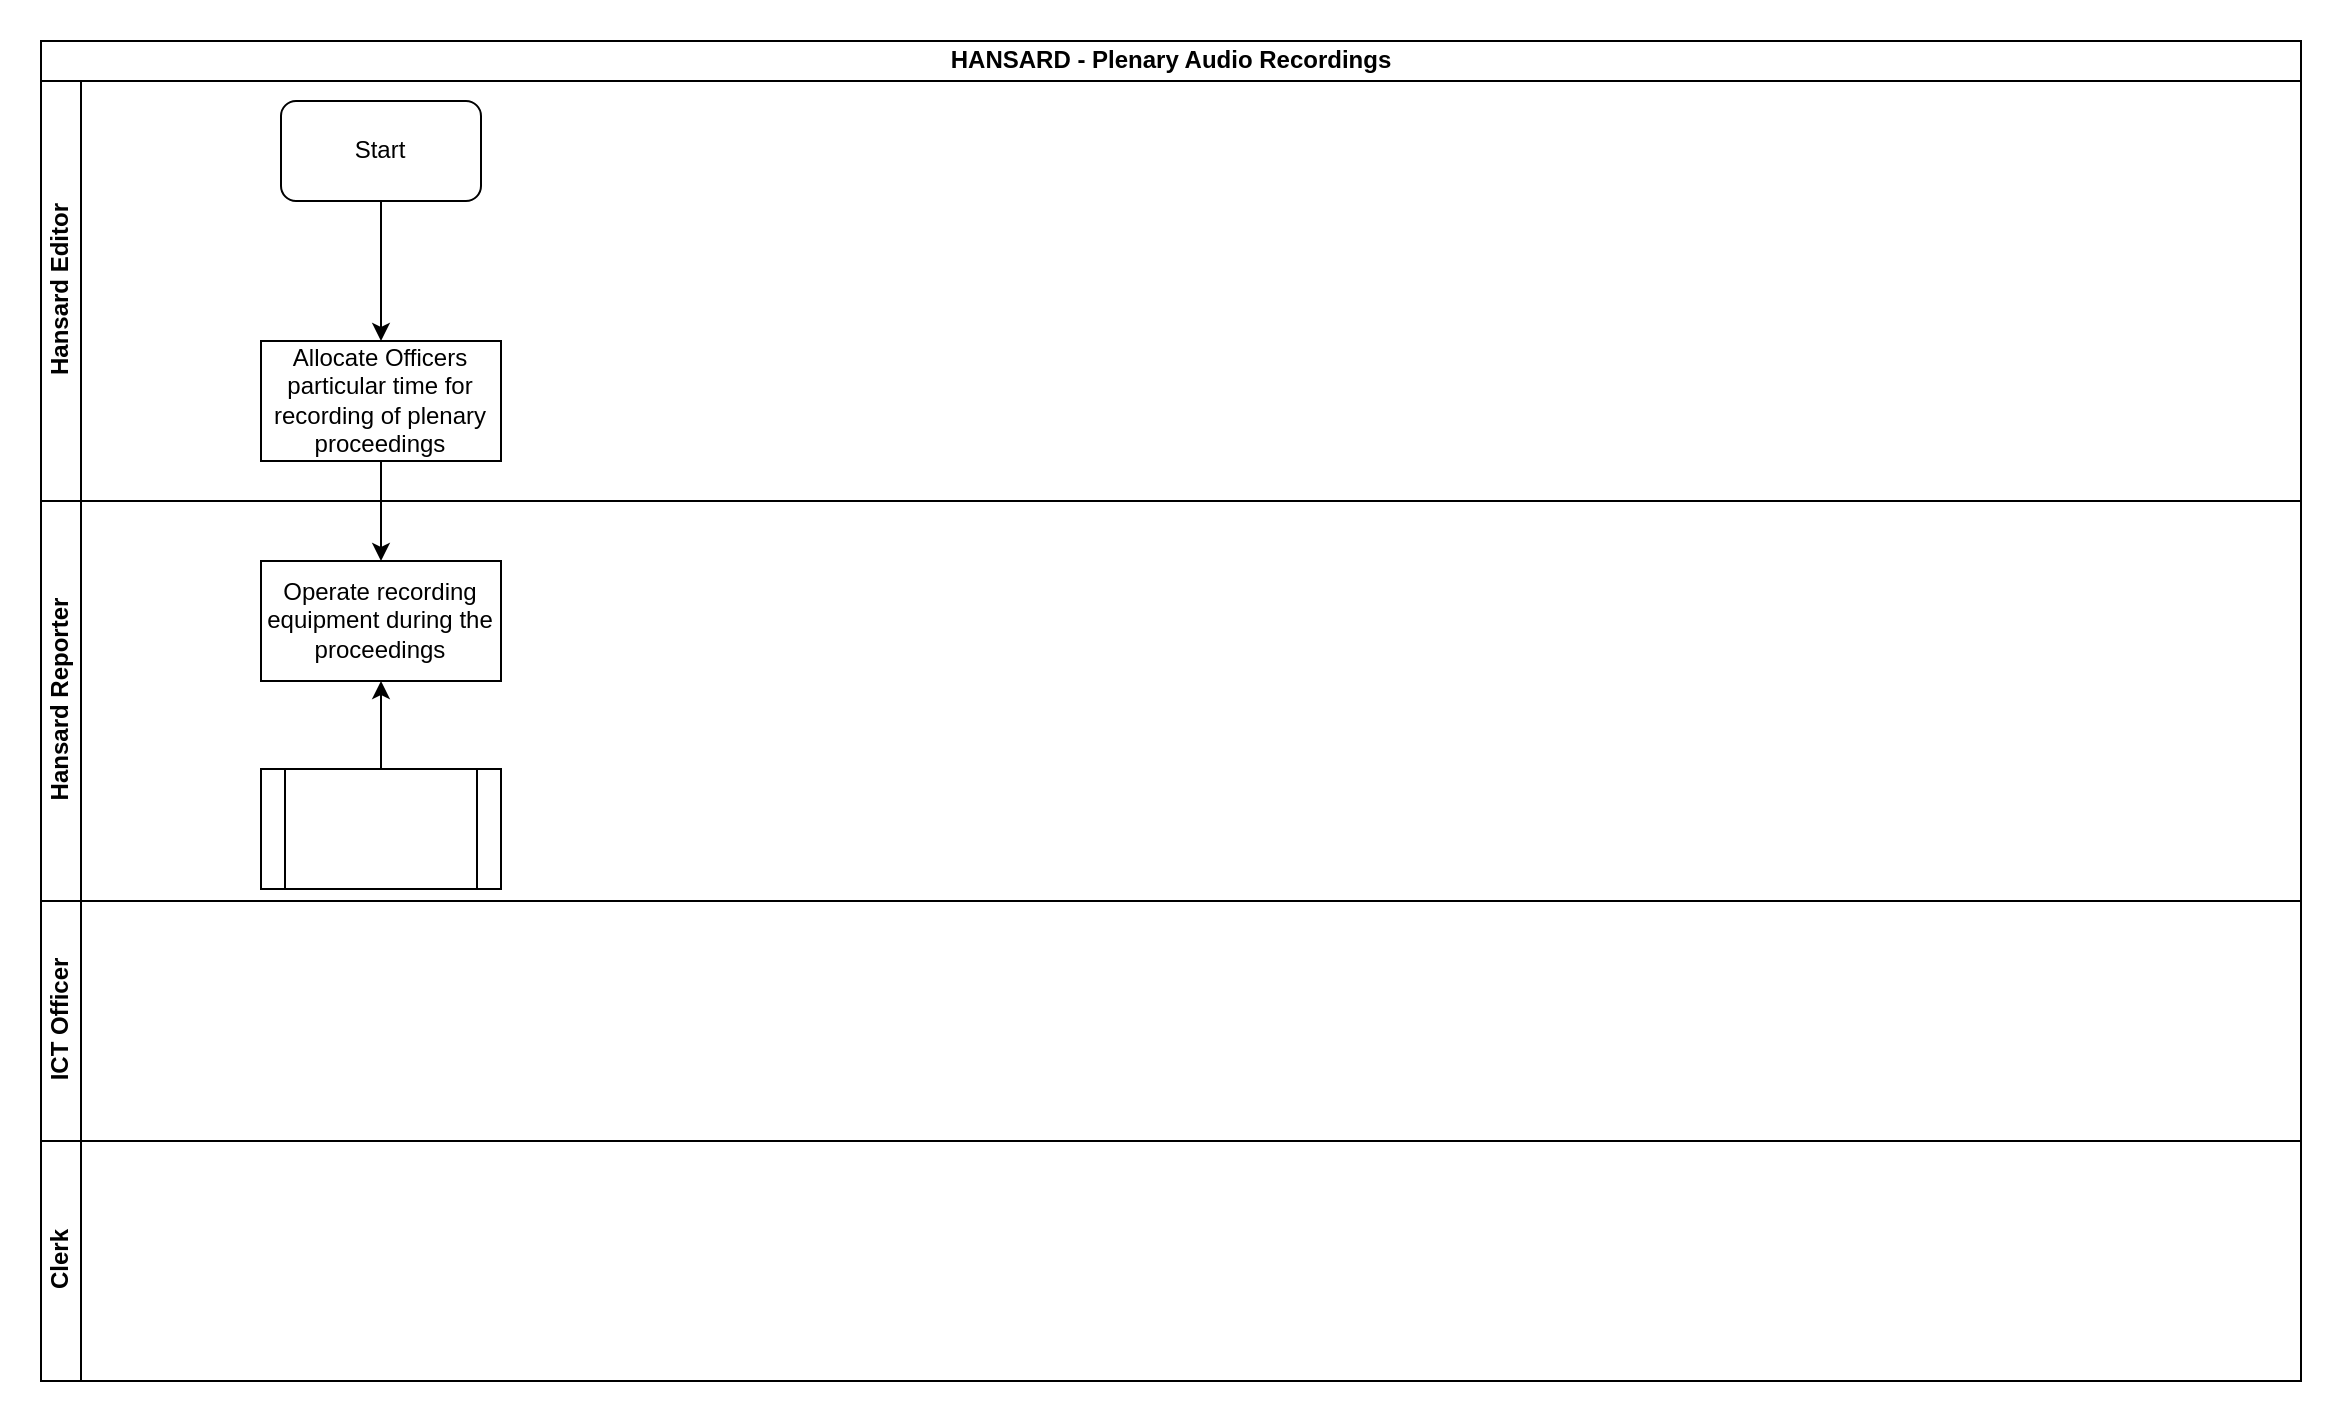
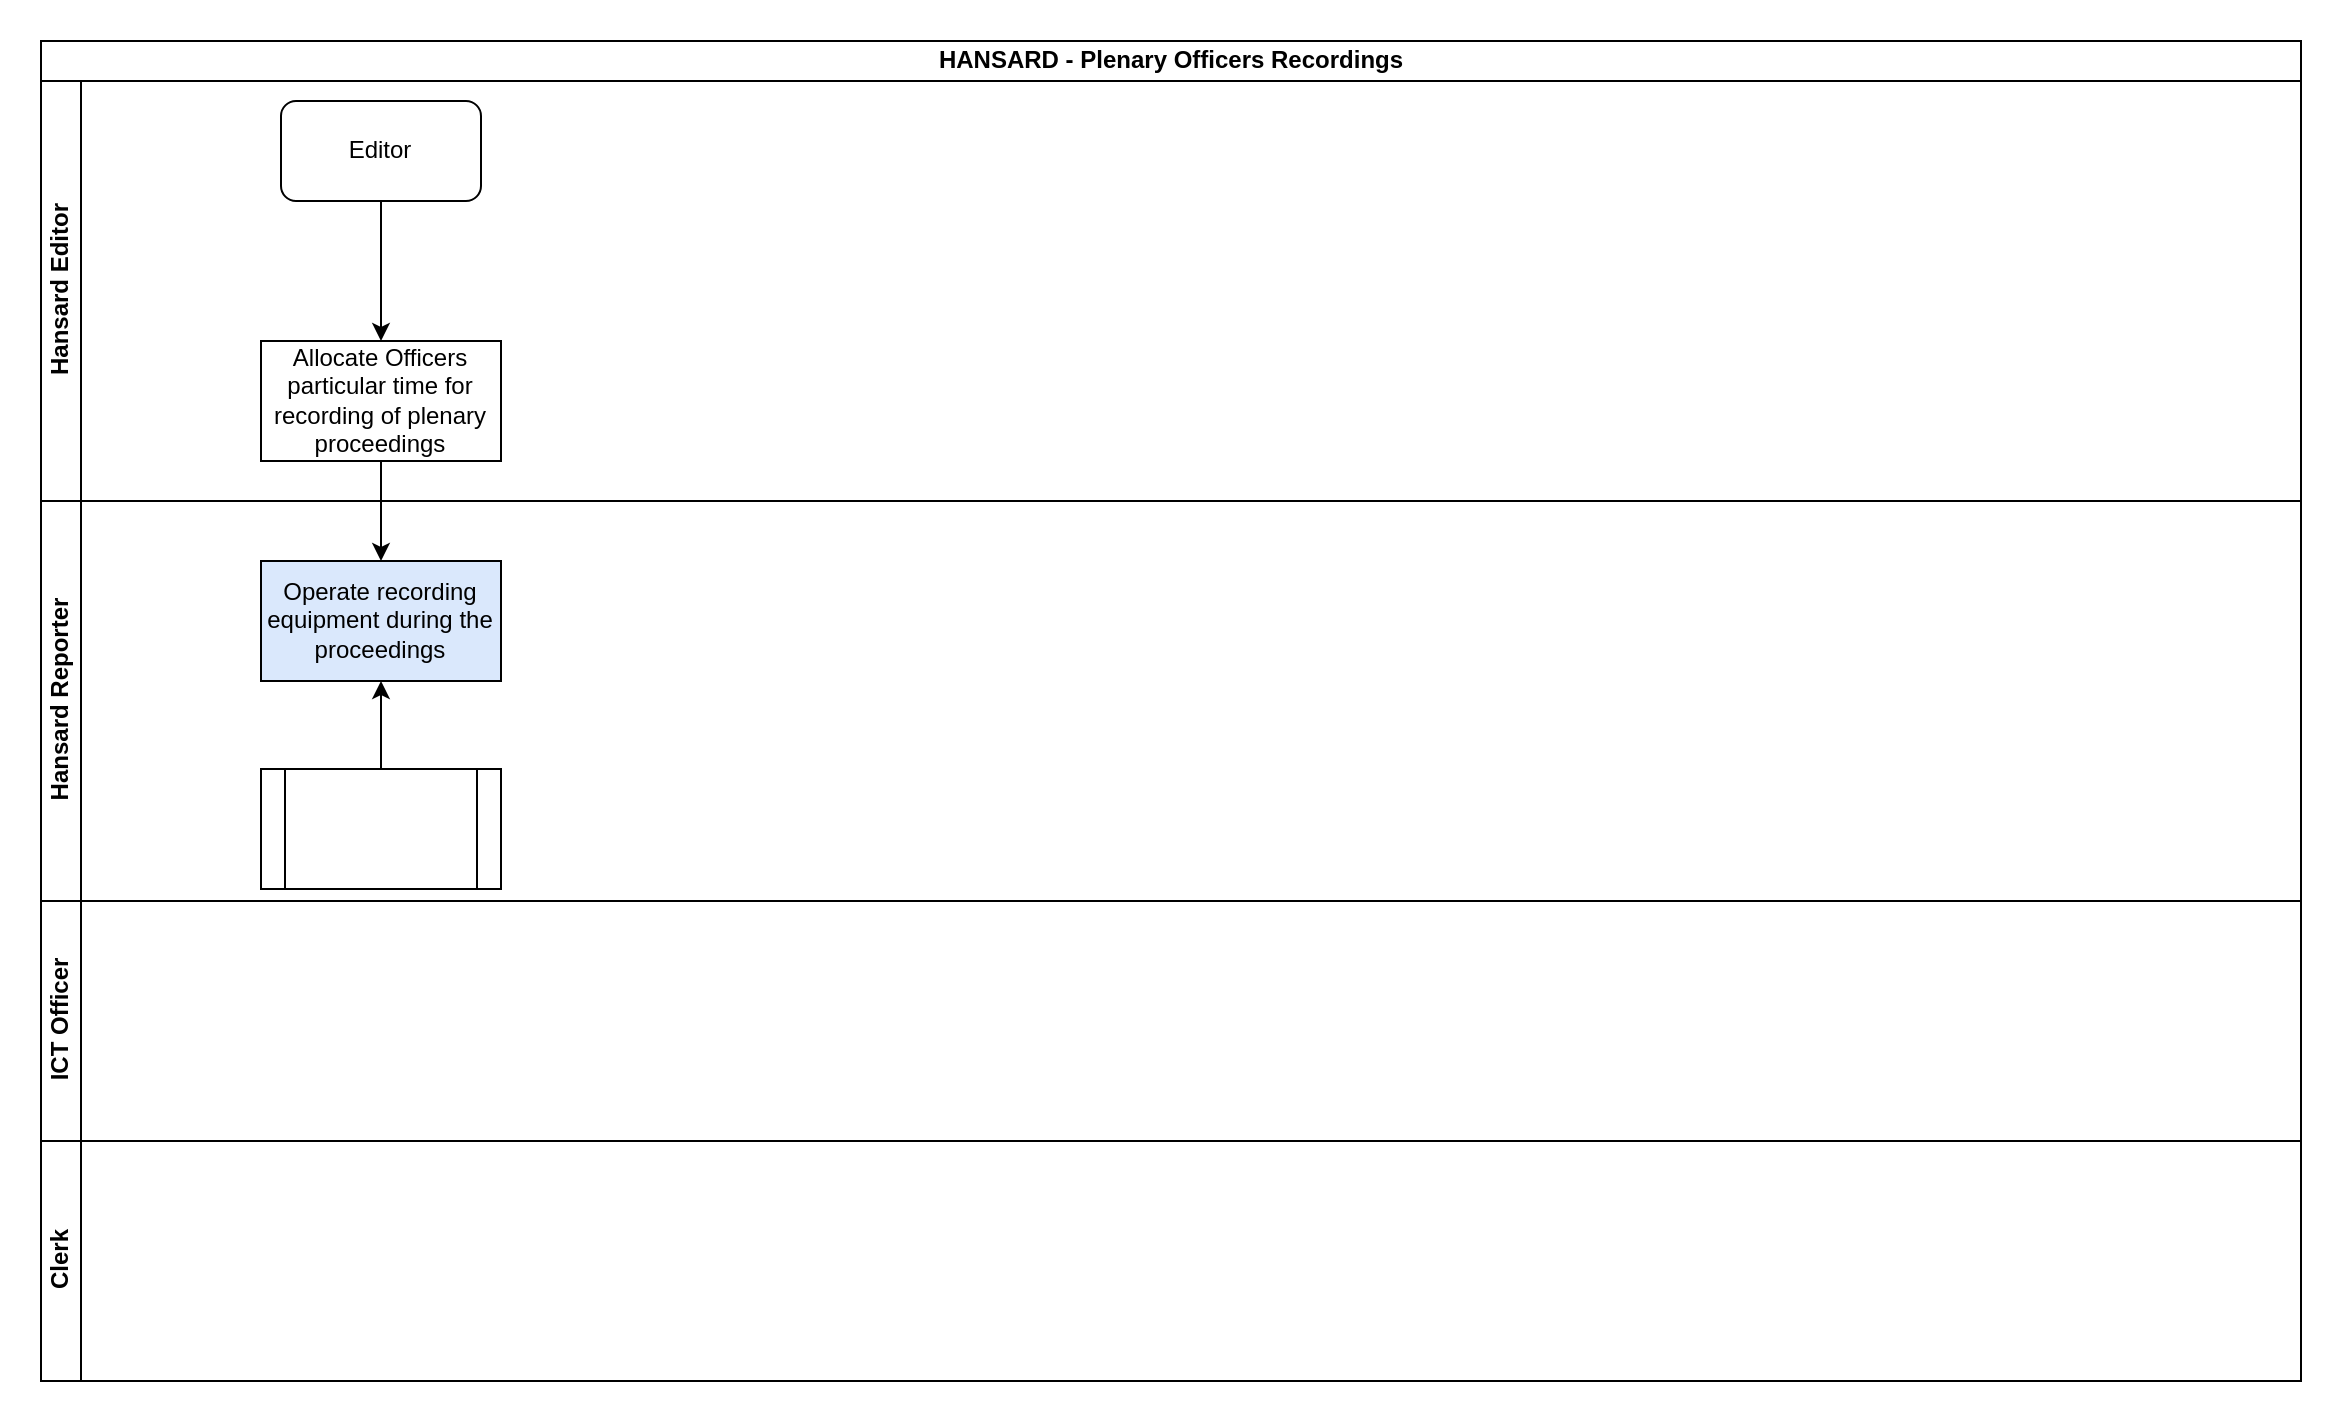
  <mxCell id="0" />
  <mxCell id="1" parent="0" />
- <mxCell id="2" value="HANSARD - Plenary Audio Recordings" style="swimlane;html=1;childLayout=stackLayout;resizeParent=1;resizeParentMax=0;horizontal=1;startSize=20;horizontalStack=0;" vertex="1" parent="1"><mxGeometry x="20" y="20" width="1130" height="670" as="geometry" /></mxCell>
+ <mxCell id="2" value="HANSARD - Plenary Officers Recordings" style="swimlane;html=1;childLayout=stackLayout;resizeParent=1;resizeParentMax=0;horizontal=1;startSize=20;horizontalStack=0;" vertex="1" parent="1"><mxGeometry x="20" y="20" width="1130" height="670" as="geometry" /></mxCell>
  <mxCell id="3" value="Hansard Editor" style="swimlane;html=1;startSize=20;horizontal=0;" vertex="1" parent="2"><mxGeometry y="20" width="1130" height="210" as="geometry" /></mxCell>
- <mxCell id="4" value="Start" style="rounded=1;whiteSpace=wrap;html=1;" vertex="1" parent="3"><mxGeometry x="120" y="10" width="100" height="50" as="geometry" /></mxCell>
+ <mxCell id="4" value="Editor" style="rounded=1;whiteSpace=wrap;html=1;" vertex="1" parent="3"><mxGeometry x="120" y="10" width="100" height="50" as="geometry" /></mxCell>
  <mxCell id="5" value="" style="edgeStyle=orthogonalEdgeStyle;rounded=0;orthogonalLoop=1;jettySize=auto;html=1;" edge="1" parent="3" source="4" target="6"><mxGeometry relative="1" as="geometry"><mxPoint x="170" y="140" as="targetPoint" /></mxGeometry></mxCell>
  <mxCell id="6" value="Allocate Officers particular time for recording of plenary proceedings " style="rounded=0;whiteSpace=wrap;html=1;" vertex="1" parent="3"><mxGeometry x="110" y="130" width="120" height="60" as="geometry" /></mxCell>
  <mxCell id="7" value="Hansard Reporter" style="swimlane;html=1;startSize=20;horizontal=0;" vertex="1" parent="2"><mxGeometry y="230" width="1130" height="200" as="geometry" /></mxCell>
- <mxCell id="8" value="Operate recording equipment during the proceedings" style="whiteSpace=wrap;html=1;rounded=0;" vertex="1" parent="7"><mxGeometry x="110" y="30" width="120" height="60" as="geometry" /></mxCell>
+ <mxCell id="8" value="Operate recording equipment during the proceedings" style="whiteSpace=wrap;html=1;rounded=0;fillColor=#dae8fc;" vertex="1" parent="7"><mxGeometry x="110" y="30" width="120" height="60" as="geometry" /></mxCell>
  <mxCell id="9" value="" style="shape=process;whiteSpace=wrap;html=1;backgroundOutline=1;rounded=0;" vertex="1" parent="7"><mxGeometry x="110" y="134" width="120" height="60" as="geometry" /></mxCell>
  <mxCell id="10" value="" style="edgeStyle=orthogonalEdgeStyle;rounded=0;orthogonalLoop=1;jettySize=auto;html=1;entryX=0.5;entryY=1;entryDx=0;entryDy=0;" edge="1" parent="7" source="9" target="8"><mxGeometry relative="1" as="geometry"><mxPoint x="170" y="54" as="targetPoint" /></mxGeometry></mxCell>
  <mxCell id="11" value="ICT Officer" style="swimlane;html=1;startSize=20;horizontal=0;" vertex="1" parent="2"><mxGeometry y="430" width="1130" height="120" as="geometry" /></mxCell>
  <mxCell id="12" value="Clerk" style="swimlane;html=1;startSize=20;horizontal=0;" vertex="1" parent="2"><mxGeometry y="550" width="1130" height="120" as="geometry" /></mxCell>
  <mxCell id="13" value="" style="edgeStyle=orthogonalEdgeStyle;rounded=0;orthogonalLoop=1;jettySize=auto;html=1;" edge="1" parent="2" source="6" target="8"><mxGeometry relative="1" as="geometry" /></mxCell>
